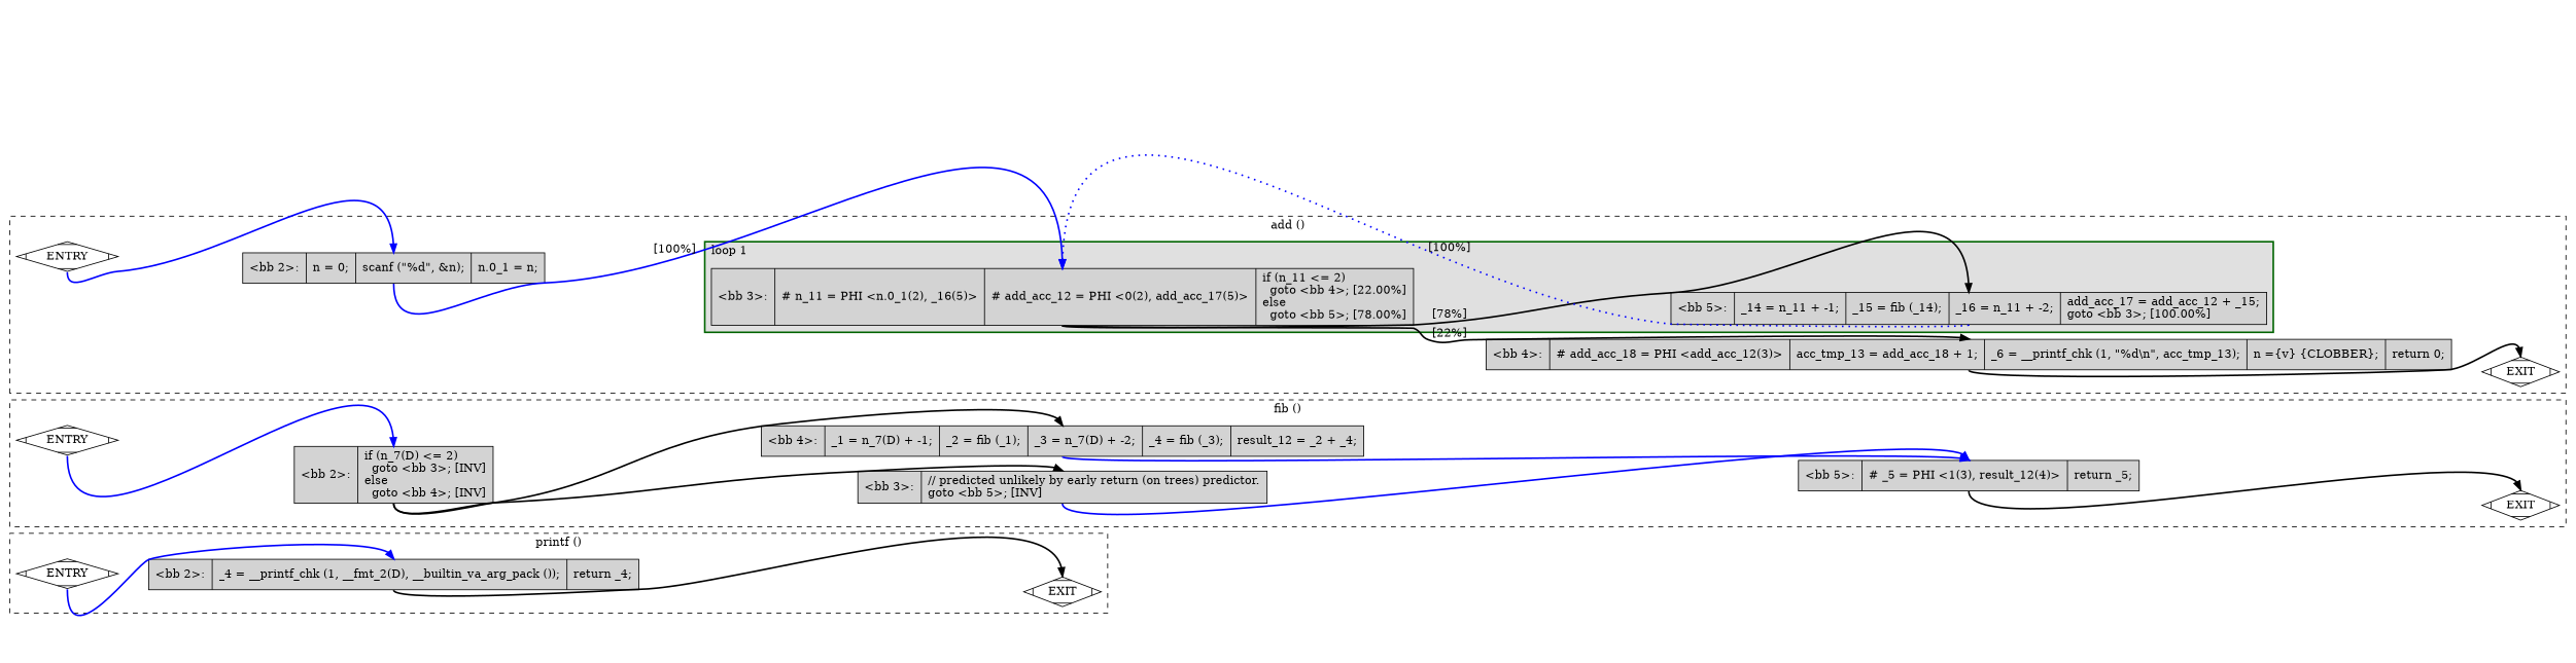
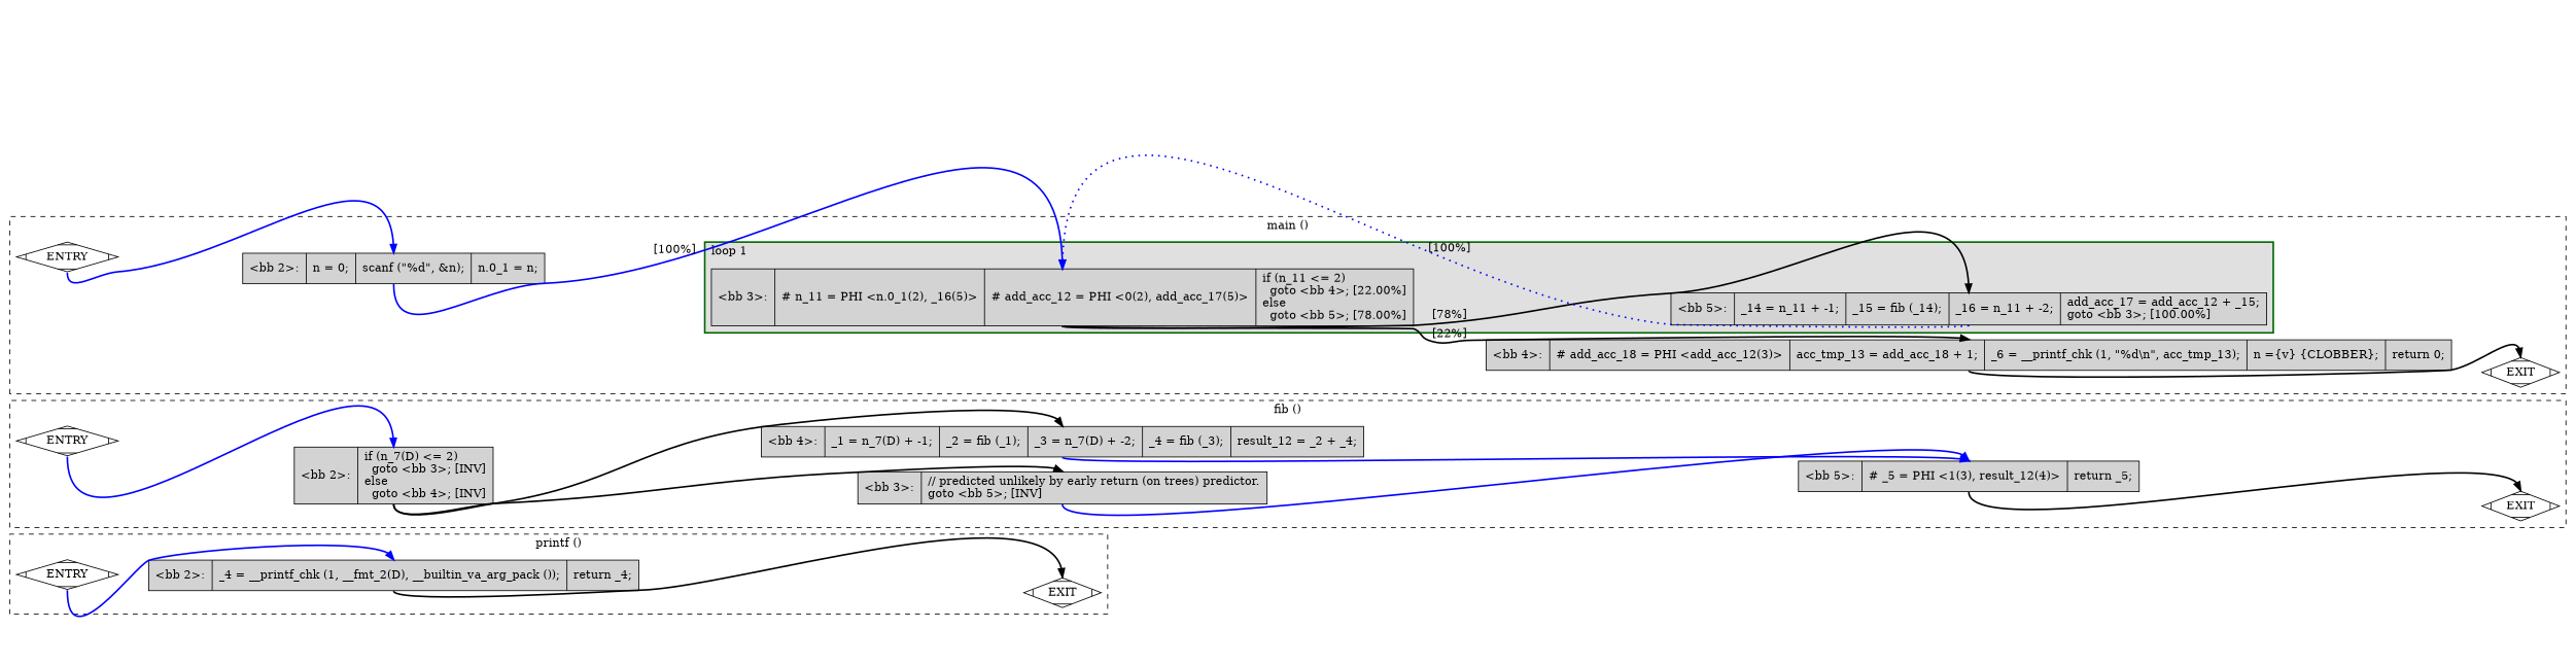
  digraph {
    rankdir=LR
    node [fillcolor=lightgrey shape=record style=filled]
    edge [constraint=true headport=n style="solid,bold" tailport=s color=blue weight=10]
    n1 [fillcolor=white label=ENTRY shape=Mdiamond]
    n2 [fillcolor=white label=EXIT shape=Mdiamond]
    n3 [label="{\<bb\ 2\>:\l|_4\ =\ __printf_chk\ (1,\ __fmt_2(D),\ __builtin_va_arg_pack\ ());\l|return\ _4;\l}"]
    n4 [fillcolor=white label=ENTRY shape=Mdiamond]
    n5 [fillcolor=white label=EXIT shape=Mdiamond]
    n6 [label="{\<bb\ 2\>:\l|if\ (n_7(D)\ \<=\ 2)\l\ \ goto\ \<bb\ 3\>;\ [INV]\lelse\l\ \ goto\ \<bb\ 4\>;\ [INV]\l}"]
    n7 [label="{\<bb\ 3\>:\l|//\ predicted\ unlikely\ by\ early\ return\ (on\ trees)\ predictor.\lgoto\ \<bb\ 5\>;\ [INV]\l}"]
    n8 [label="{\<bb\ 4\>:\l|_1\ =\ n_7(D)\ +\ -1;\l|_2\ =\ fib\ (_1);\l|_3\ =\ n_7(D)\ +\ -2;\l|_4\ =\ fib\ (_3);\l|result_12\ =\ _2\ +\ _4;\l}"]
    n9 [label="{\<bb\ 5\>:\l|#\ _5\ =\ PHI\ \<1(3),\ result_12(4)\>\l|return\ _5;\l}"]
    n10 [label="{\<bb\ 3\>:\l|#\ n_11\ =\ PHI\ \<n.0_1(2),\ _16(5)\>\l|#\ add_acc_12\ =\ PHI\ \<0(2),\ add_acc_17(5)\>\l|if\ (n_11\ \<=\ 2)\l\ \ goto\ \<bb\ 4\>;\ [22.00%]\lelse\l\ \ goto\ \<bb\ 5\>;\ [78.00%]\l}"]
    n11 [label="{\<bb\ 5\>:\l|_14\ =\ n_11\ +\ -1;\l|_15\ =\ fib\ (_14);\l|_16\ =\ n_11\ +\ -2;\l|add_acc_17\ =\ add_acc_12\ +\ _15;\lgoto\ \<bb\ 3\>;\ [100.00%]\l}"]
    n12 [label="{\<bb\ 4\>:\l|#\ add_acc_18\ =\ PHI\ \<add_acc_12(3)\>\l|acc_tmp_13\ =\ add_acc_18\ +\ 1;\l|_6\ =\ __printf_chk\ (1,\ \"%d\\n\",\ acc_tmp_13);\l|n\ =\{v\}\ \{CLOBBER\};\l|return\ 0;\l}"]
    n13 [fillcolor=white label=ENTRY shape=Mdiamond]
    n14 [fillcolor=white label=EXIT shape=Mdiamond]
    n15 [label="{\<bb\ 2\>:\l|n\ =\ 0;\l|scanf\ (\"%d\",\ &n);\l|n.0_1\ =\ n;\l}"]
    subgraph cluster_1 {
      color=black
      label="printf ()"
      style=dashed
      n1
      n2
      n3
    }
    subgraph cluster_2 {
      color=black
      label="fib ()"
      style=dashed
      n4
      n5
      n6
      n7
      n8
      n9
    }
    subgraph cluster_3 {
      color=black
-     label="add ()"
+     label="main ()"
      style=dashed
      n12
      n13
      n14
      n15
      subgraph cluster_4 {
        color=darkgreen
        fillcolor=grey88
        label="loop 1"
        labeljust=l
        penwidth=2
        style=filled
        n10
        n11
      }
    }
    n1 -> n2 [style=invis color="" weight=""]
    n1 -> n3 [weight=100]
    n3 -> n2 [color=black]
    n4 -> n5 [style=invis color="" weight=""]
    n4 -> n6 [weight=100]
    n6 -> n7 [color=black]
    n6 -> n8 [color=black]
    n7 -> n9 [weight=100]
    n8 -> n9 [weight=100]
    n9 -> n5 [color=black]
    n10 -> n11 [color=black label="[78%]"]
    n10 -> n12 [color=black label="[22%]"]
    n11 -> n10 [constraint=false label="[100%]" style="dotted,bold"]
    n12 -> n14 [color=black]
    n13 -> n14 [style=invis color="" weight=""]
    n13 -> n15 [weight=100]
    n15 -> n10 [label="[100%]" weight=100]
  }
